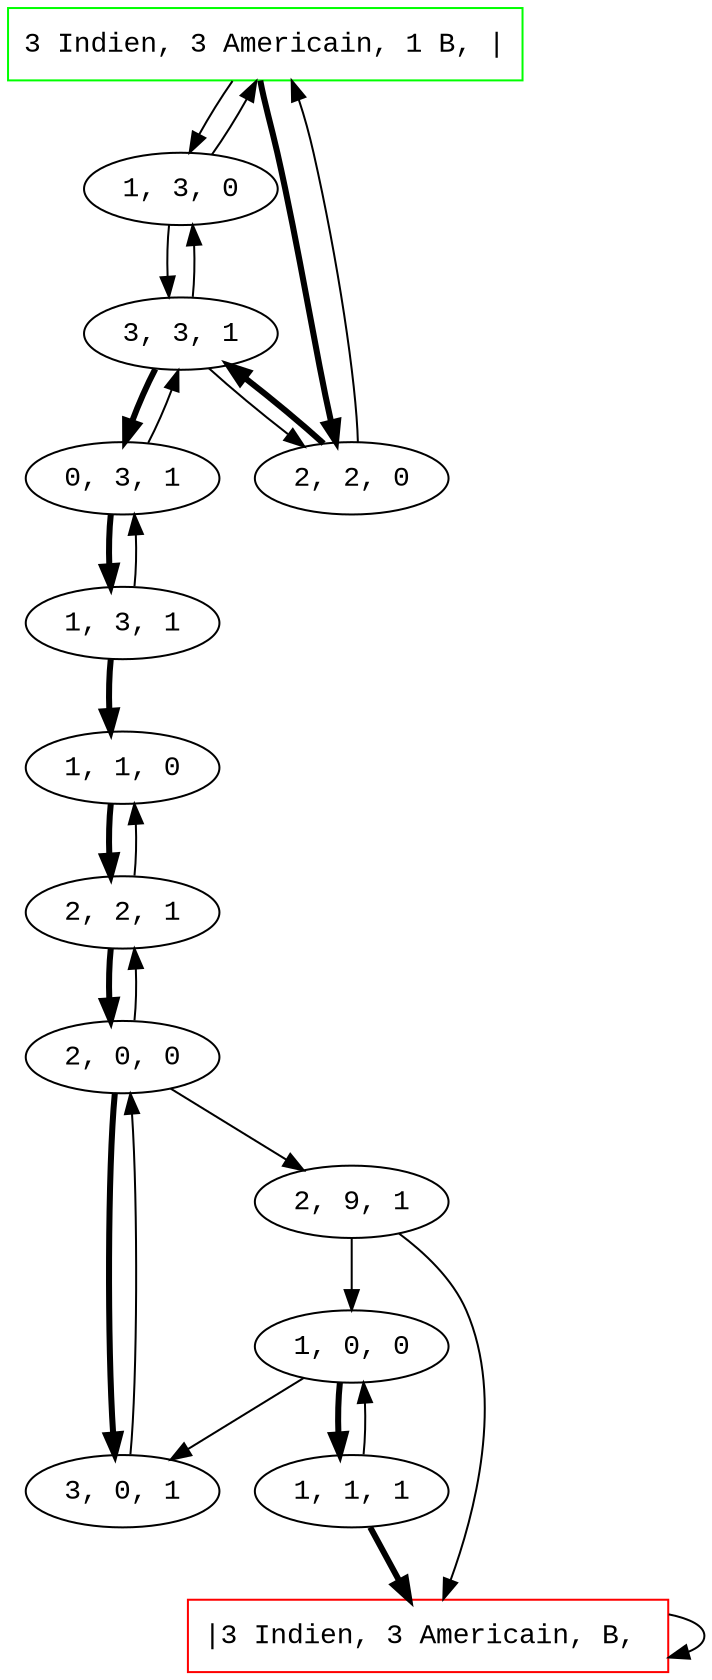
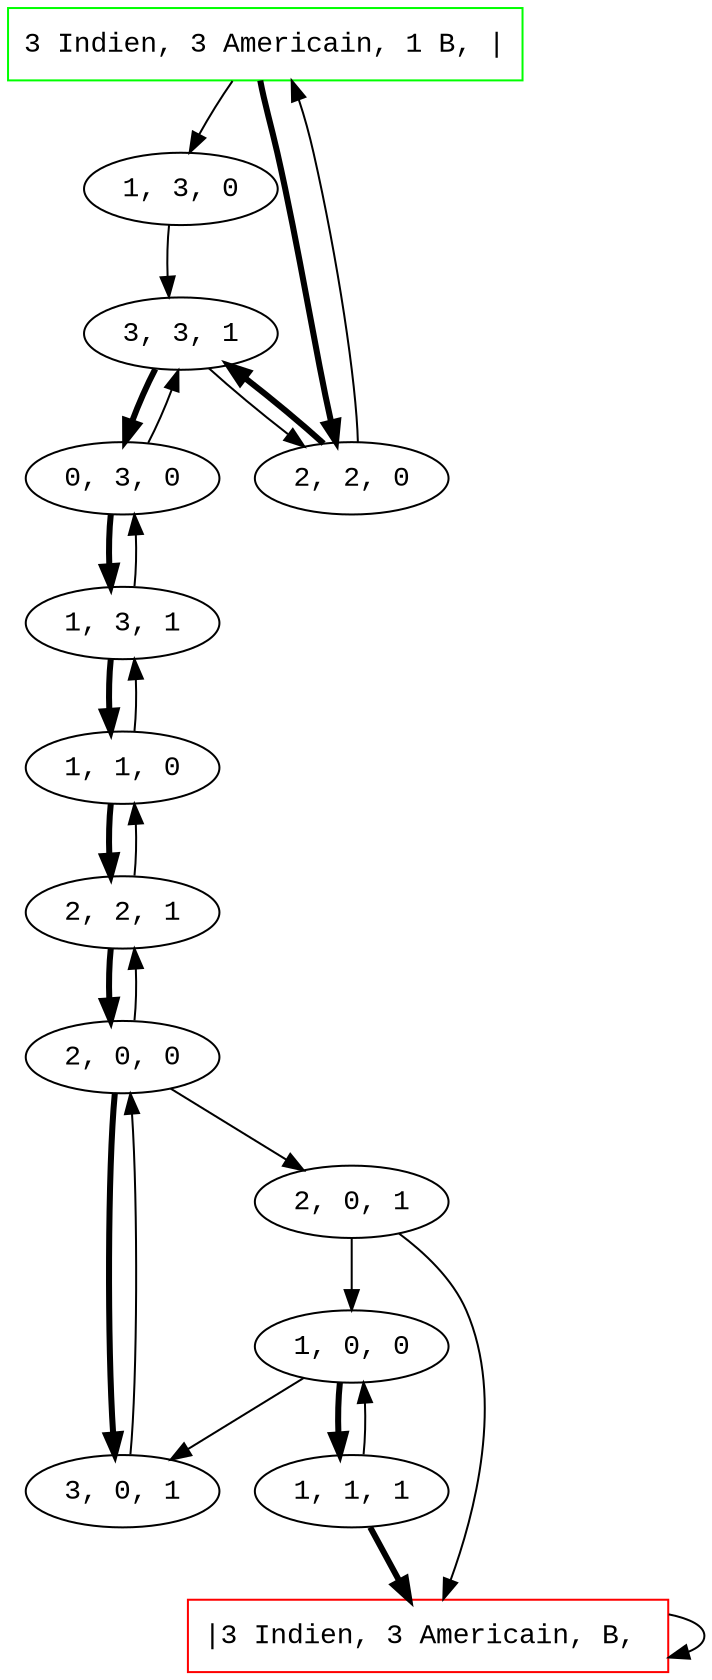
  digraph {
    fontname="Liberation Mono"
    node [fontname="Liberation Mono"]
    edge [fontname="Liberation Mono"]
    n1 [color=green label="3 Indien, 3 Americain, 1 B, |" shape=box]
    "1, 3, 0"
    "2, 2, 0"
    n4 [label="3, 3, 1"]
    n5 [color=red label="|3 Indien, 3 Americain, B, " shape=box]
-   "0, 3, 0" [label="0, 3, 1"]
+   "0, 3, 0"
    "1, 3, 1"
    "1, 1, 0"
    "2, 2, 1"
    "2, 0, 0"
    "3, 0, 1"
-   "2, 0, 1" [label="2, 9, 1"]
+   "2, 0, 1"
    "1, 0, 0"
    "1, 1, 1"
    n1 -> "1, 3, 0"
    n1 -> "2, 2, 0" [penwidth=3]
-   "1, 3, 0" -> n1
    "1, 3, 0" -> n4
    "2, 2, 0" -> n1
    "2, 2, 0" -> n4 [penwidth=3]
-   n4 -> "1, 3, 0"
    n4 -> "2, 2, 0"
    n4 -> "0, 3, 0" [penwidth=3]
    n5 -> n5
    "0, 3, 0" -> n4
    "0, 3, 0" -> "1, 3, 1" [penwidth=3]
    "1, 3, 1" -> "0, 3, 0"
    "1, 3, 1" -> "1, 1, 0" [penwidth=3]
+   "1, 1, 0" -> "1, 3, 1"
    "1, 1, 0" -> "2, 2, 1" [penwidth=3]
    "2, 2, 1" -> "1, 1, 0"
    "2, 2, 1" -> "2, 0, 0" [penwidth=3]
    "2, 0, 0" -> "2, 2, 1"
    "2, 0, 0" -> "3, 0, 1" [penwidth=3]
    "2, 0, 0" -> "2, 0, 1"
    "3, 0, 1" -> "2, 0, 0"
    "2, 0, 1" -> n5
    "2, 0, 1" -> "1, 0, 0"
    "1, 0, 0" -> "3, 0, 1"
    "1, 0, 0" -> "1, 1, 1" [penwidth=3]
    "1, 1, 1" -> n5 [penwidth=3]
    "1, 1, 1" -> "1, 0, 0"
  }
